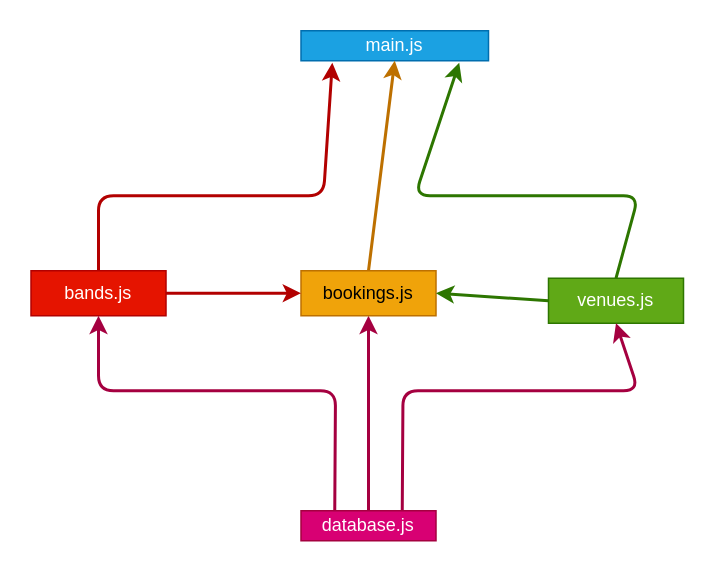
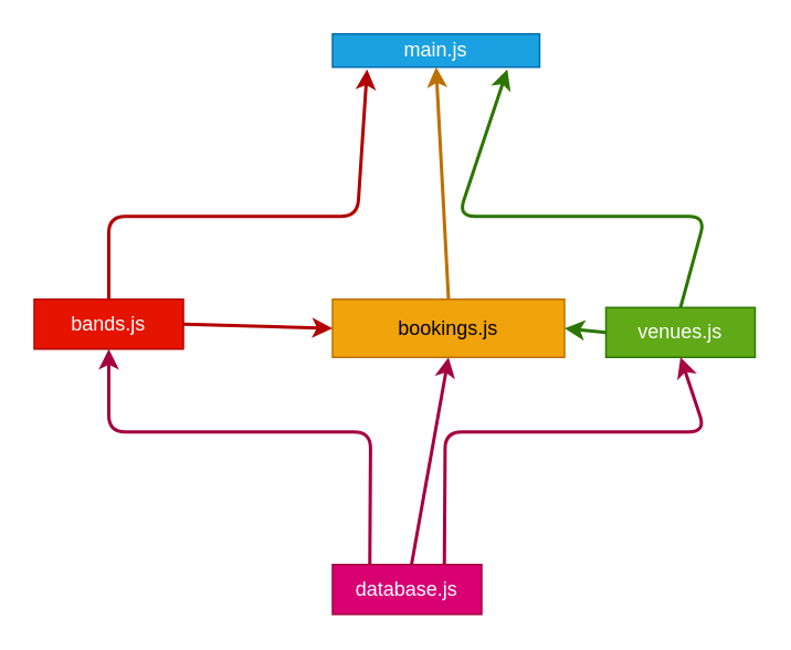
  <mxCell id="0" />
  <mxCell id="1" parent="0" />
  <mxCell id="2" style="edgeStyle=none;html=1;entryX=0.5;entryY=1;entryDx=0;entryDy=0;fillColor=#d80073;strokeColor=#A50040;strokeWidth=2;" edge="1" parent="1" source="3" target="6"><mxGeometry relative="1" as="geometry" /></mxCell>
- <mxCell id="3" value="database.js" style="whiteSpace=wrap;html=1;fillColor=#d80073;fontColor=#ffffff;strokeColor=#A50040;" vertex="1" parent="1"><mxGeometry x="200" y="340" width="90" height="20" as="geometry" /></mxCell>
+ <mxCell id="3" value="database.js" style="whiteSpace=wrap;html=1;fillColor=#d80073;fontColor=#ffffff;strokeColor=#A50040;" vertex="1" parent="1"><mxGeometry x="200" y="340" width="90" height="30" as="geometry" /></mxCell>
  <mxCell id="4" value="main.js" style="whiteSpace=wrap;html=1;fillColor=#1ba1e2;fontColor=#ffffff;strokeColor=#006EAF;" vertex="1" parent="1"><mxGeometry x="200" y="20" width="125" height="20" as="geometry" /></mxCell>
  <mxCell id="5" value="bands.js" style="whiteSpace=wrap;html=1;fillColor=#e51400;fontColor=#ffffff;strokeColor=#B20000;" vertex="1" parent="1"><mxGeometry x="20" y="180" width="90" height="30" as="geometry" /></mxCell>
- <mxCell id="6" value="bookings.js" style="whiteSpace=wrap;html=1;fillColor=#f0a30a;fontColor=#000000;strokeColor=#BD7000;" vertex="1" parent="1"><mxGeometry x="200" y="180" width="90" height="30" as="geometry" /></mxCell>
+ <mxCell id="6" value="bookings.js" style="whiteSpace=wrap;html=1;fillColor=#f0a30a;fontColor=#000000;strokeColor=#BD7000;" vertex="1" parent="1"><mxGeometry x="200" y="180" width="140" height="35" as="geometry" /></mxCell>
  <mxCell id="7" value="venues.js" style="whiteSpace=wrap;html=1;fillColor=#60a917;fontColor=#ffffff;strokeColor=#2D7600;" vertex="1" parent="1"><mxGeometry x="365" y="185" width="90" height="30" as="geometry" /></mxCell>
  <mxCell id="8" value="" style="edgeStyle=none;orthogonalLoop=1;jettySize=auto;html=1;exitX=0.25;exitY=0;exitDx=0;exitDy=0;entryX=0.5;entryY=1;entryDx=0;entryDy=0;fillColor=#d80073;strokeColor=#A50040;strokeWidth=2;" edge="1" parent="1" source="3" target="5"><mxGeometry width="80" relative="1" as="geometry"><mxPoint x="250" y="330" as="sourcePoint" /><mxPoint x="330" y="330" as="targetPoint" /><Array as="points"><mxPoint x="223" y="260" /><mxPoint x="65" y="260" /></Array></mxGeometry></mxCell>
  <mxCell id="9" value="" style="edgeStyle=none;orthogonalLoop=1;jettySize=auto;html=1;exitX=0.75;exitY=0;exitDx=0;exitDy=0;entryX=0.5;entryY=1;entryDx=0;entryDy=0;fillColor=#d80073;strokeColor=#A50040;strokeWidth=2;" edge="1" parent="1" source="3" target="7"><mxGeometry width="80" relative="1" as="geometry"><mxPoint x="270" y="330" as="sourcePoint" /><mxPoint x="330" y="330" as="targetPoint" /><Array as="points"><mxPoint x="268" y="260" /><mxPoint x="425" y="260" /></Array></mxGeometry></mxCell>
  <mxCell id="10" value="" style="edgeStyle=none;orthogonalLoop=1;jettySize=auto;html=1;exitX=1;exitY=0.5;exitDx=0;exitDy=0;entryX=0;entryY=0.5;entryDx=0;entryDy=0;fillColor=#e51400;strokeColor=#B20000;strokeWidth=2;" edge="1" parent="1" source="5" target="6"><mxGeometry width="80" relative="1" as="geometry"><mxPoint x="250" y="330" as="sourcePoint" /><mxPoint x="330" y="330" as="targetPoint" /><Array as="points" /></mxGeometry></mxCell>
  <mxCell id="11" value="" style="edgeStyle=none;orthogonalLoop=1;jettySize=auto;html=1;exitX=0;exitY=0.5;exitDx=0;exitDy=0;entryX=1;entryY=0.5;entryDx=0;entryDy=0;fillColor=#60a917;strokeColor=#2D7600;strokeWidth=2;" edge="1" parent="1" source="7" target="6"><mxGeometry width="80" relative="1" as="geometry"><mxPoint x="250" y="330" as="sourcePoint" /><mxPoint x="330" y="330" as="targetPoint" /><Array as="points" /></mxGeometry></mxCell>
  <mxCell id="12" value="" style="edgeStyle=none;orthogonalLoop=1;jettySize=auto;html=1;exitX=0.5;exitY=0;exitDx=0;exitDy=0;entryX=0.167;entryY=1.067;entryDx=0;entryDy=0;entryPerimeter=0;fillColor=#e51400;strokeColor=#B20000;strokeWidth=2;" edge="1" parent="1" source="5" target="4"><mxGeometry width="80" relative="1" as="geometry"><mxPoint x="250" y="330" as="sourcePoint" /><mxPoint x="330" y="330" as="targetPoint" /><Array as="points"><mxPoint x="65" y="130" /><mxPoint x="215" y="130" /></Array></mxGeometry></mxCell>
  <mxCell id="13" value="" style="edgeStyle=none;orthogonalLoop=1;jettySize=auto;html=1;exitX=0.5;exitY=0;exitDx=0;exitDy=0;entryX=0.844;entryY=1.067;entryDx=0;entryDy=0;entryPerimeter=0;fillColor=#60a917;strokeColor=#2D7600;strokeWidth=2;" edge="1" parent="1" source="7" target="4"><mxGeometry width="80" relative="1" as="geometry"><mxPoint x="250" y="330" as="sourcePoint" /><mxPoint x="330" y="330" as="targetPoint" /><Array as="points"><mxPoint x="425" y="130" /><mxPoint x="276" y="130" /></Array></mxGeometry></mxCell>
  <mxCell id="14" value="" style="edgeStyle=none;orthogonalLoop=1;jettySize=auto;html=1;exitX=0.5;exitY=0;exitDx=0;exitDy=0;entryX=0.5;entryY=1;entryDx=0;entryDy=0;strokeWidth=2;fillColor=#f0a30a;strokeColor=#BD7000;" edge="1" parent="1" source="6" target="4"><mxGeometry width="80" relative="1" as="geometry"><mxPoint x="250" y="330" as="sourcePoint" /><mxPoint x="330" y="330" as="targetPoint" /><Array as="points" /></mxGeometry></mxCell>
